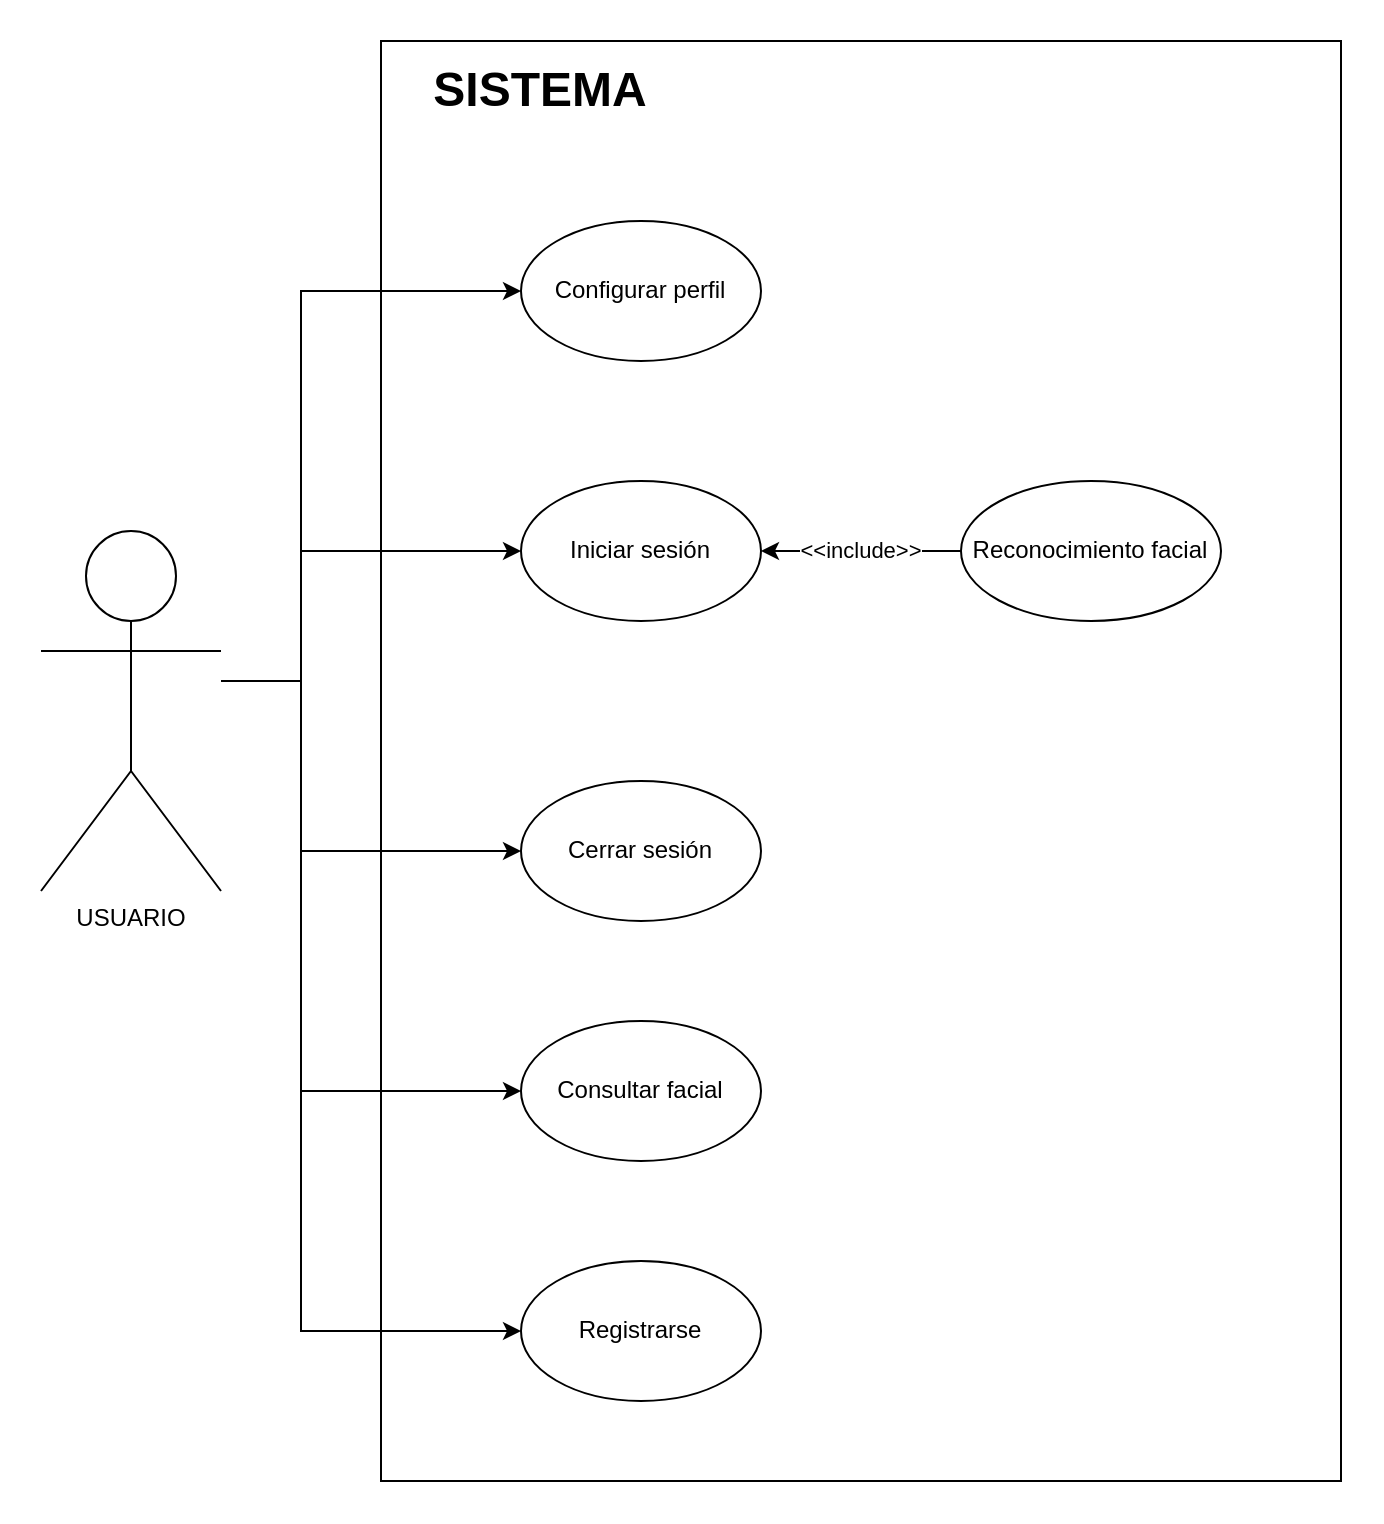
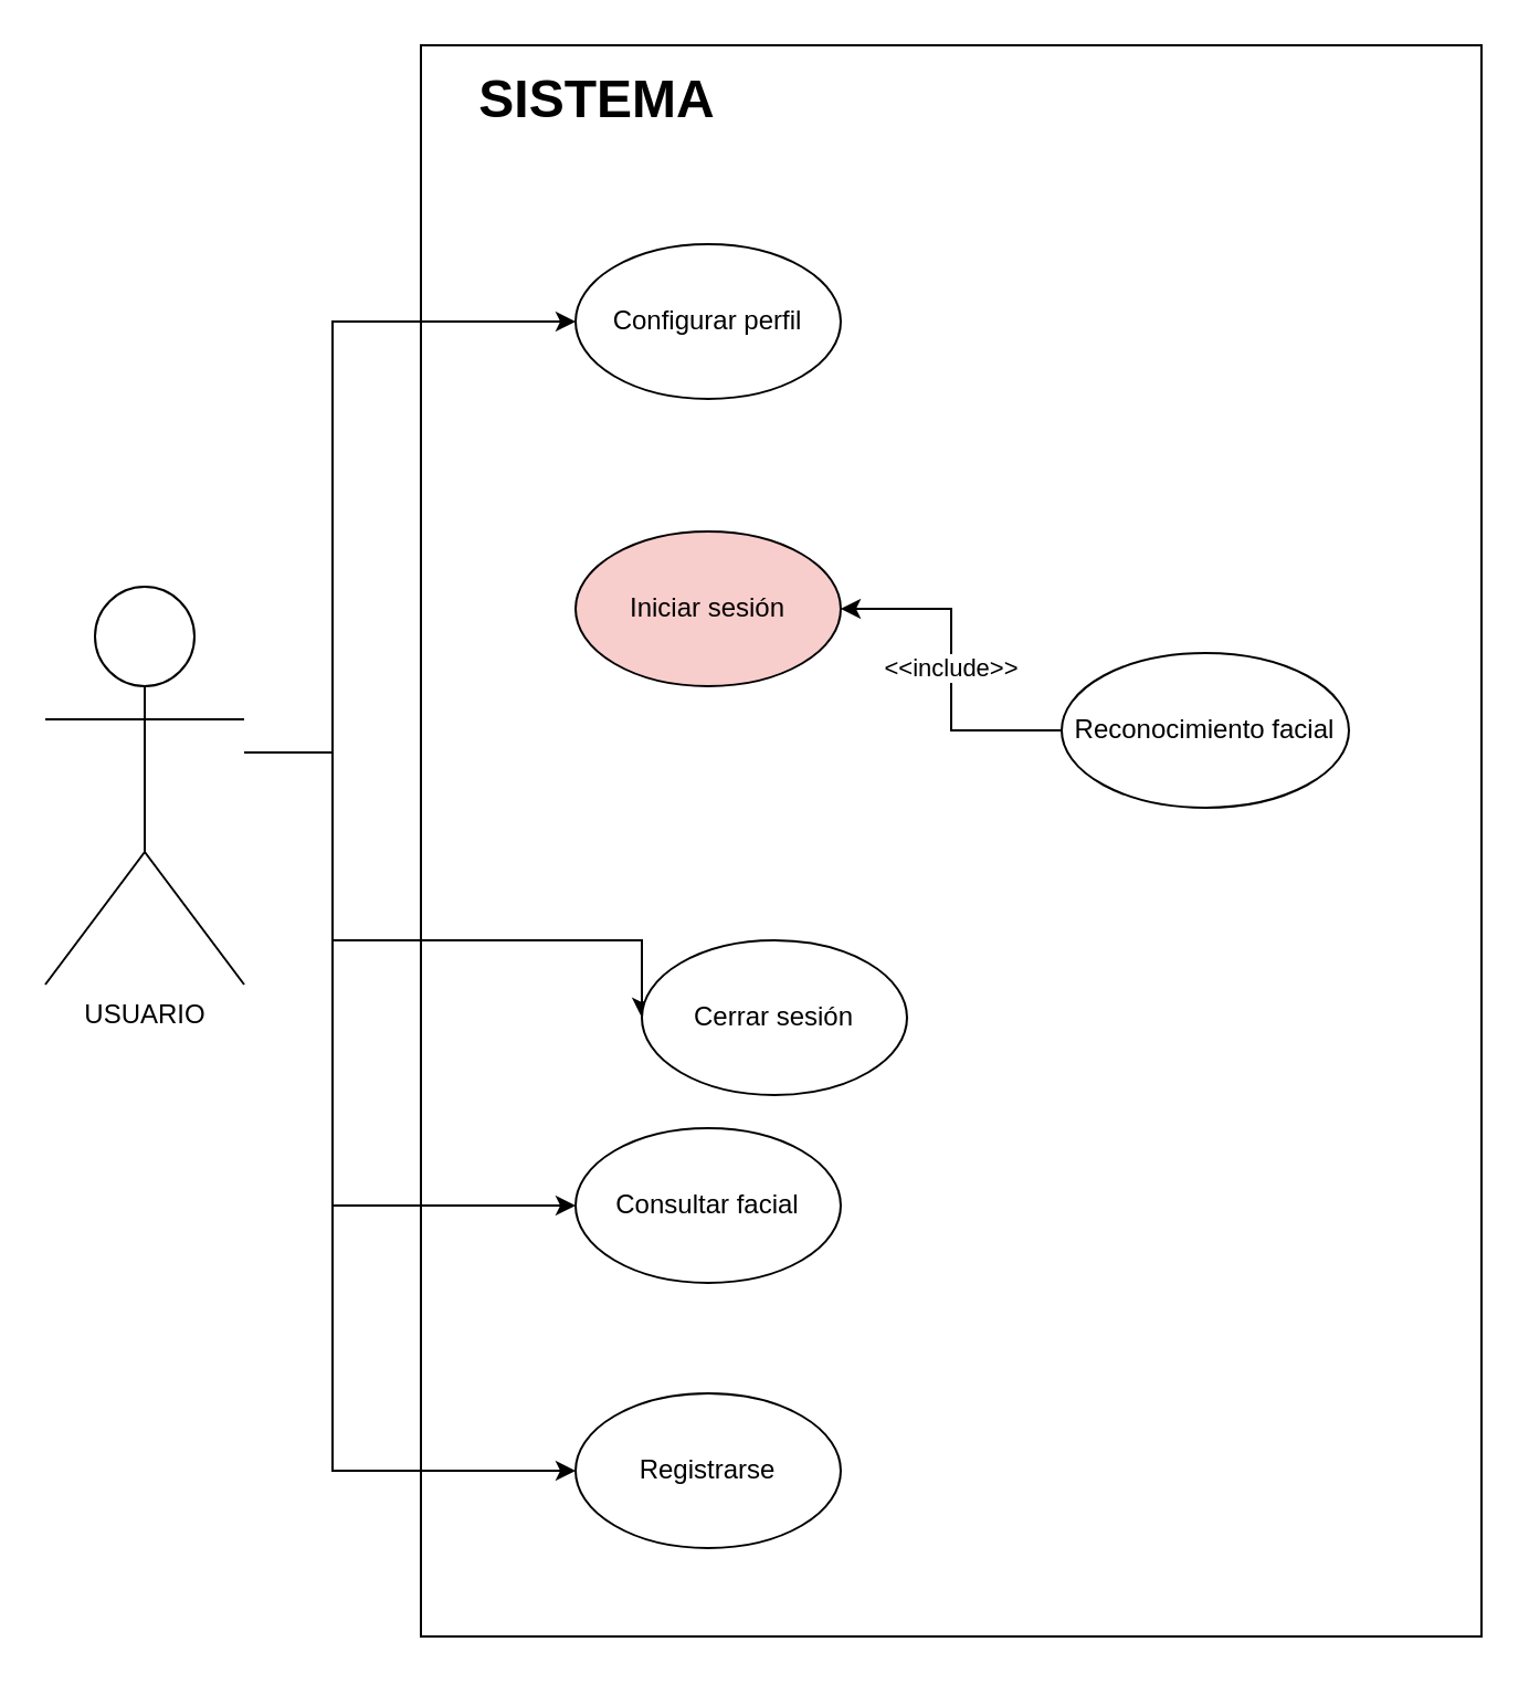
  <mxCell id="0" />
  <mxCell id="1" parent="0" />
  <mxCell id="2" value="" style="rounded=0;whiteSpace=wrap;html=1;" parent="1" vertex="1"><mxGeometry x="190" y="20" width="480" height="720" as="geometry" /></mxCell>
  <mxCell id="3" style="edgeStyle=orthogonalEdgeStyle;rounded=0;orthogonalLoop=1;jettySize=auto;html=1;entryX=0;entryY=0.5;entryDx=0;entryDy=0;" edge="1" parent="1" source="8" target="13"><mxGeometry relative="1" as="geometry"><Array as="points"><mxPoint x="150" y="340" /><mxPoint x="150" y="145" /></Array></mxGeometry></mxCell>
- <mxCell id="4" style="edgeStyle=orthogonalEdgeStyle;rounded=0;orthogonalLoop=1;jettySize=auto;html=1;entryX=0;entryY=0.5;entryDx=0;entryDy=0;" edge="1" parent="1" source="8" target="9"><mxGeometry relative="1" as="geometry"><Array as="points"><mxPoint x="150" y="340" /><mxPoint x="150" y="275" /></Array></mxGeometry></mxCell>
  <mxCell id="5" style="edgeStyle=orthogonalEdgeStyle;rounded=0;orthogonalLoop=1;jettySize=auto;html=1;entryX=0;entryY=0.5;entryDx=0;entryDy=0;" edge="1" parent="1" source="8" target="10"><mxGeometry relative="1" as="geometry"><Array as="points"><mxPoint x="150" y="340" /><mxPoint x="150" y="425" /></Array></mxGeometry></mxCell>
  <mxCell id="6" style="edgeStyle=orthogonalEdgeStyle;rounded=0;orthogonalLoop=1;jettySize=auto;html=1;entryX=0;entryY=0.5;entryDx=0;entryDy=0;" edge="1" parent="1" source="8" target="14"><mxGeometry relative="1" as="geometry"><Array as="points"><mxPoint x="150" y="340" /><mxPoint x="150" y="545" /></Array></mxGeometry></mxCell>
  <mxCell id="7" style="edgeStyle=orthogonalEdgeStyle;rounded=0;orthogonalLoop=1;jettySize=auto;html=1;entryX=0;entryY=0.5;entryDx=0;entryDy=0;" edge="1" parent="1" source="8" target="16"><mxGeometry relative="1" as="geometry"><Array as="points"><mxPoint x="150" y="340" /><mxPoint x="150" y="665" /></Array></mxGeometry></mxCell>
  <mxCell id="8" value="USUARIO" style="shape=umlActor;verticalLabelPosition=bottom;verticalAlign=top;html=1;outlineConnect=0;" parent="1" vertex="1"><mxGeometry x="20" y="265" width="90" height="180" as="geometry" /></mxCell>
- <mxCell id="9" value="Iniciar sesión" style="ellipse;whiteSpace=wrap;html=1;" parent="1" vertex="1"><mxGeometry x="260" y="240" width="120" height="70" as="geometry" /></mxCell>
- <mxCell id="10" value="Cerrar sesión" style="ellipse;whiteSpace=wrap;html=1;" parent="1" vertex="1"><mxGeometry x="260" y="390" width="120" height="70" as="geometry" /></mxCell>
+ <mxCell id="9" value="Iniciar sesión" style="ellipse;whiteSpace=wrap;html=1;fillColor=#f8cecc;" parent="1" vertex="1"><mxGeometry x="260" y="240" width="120" height="70" as="geometry" /></mxCell>
+ <mxCell id="10" value="Cerrar sesión" style="ellipse;whiteSpace=wrap;html=1;" parent="1" vertex="1"><mxGeometry x="290" y="425" width="120" height="70" as="geometry" /></mxCell>
  <mxCell id="11" value="&amp;lt;&amp;lt;include&amp;gt;&amp;gt;" style="edgeStyle=orthogonalEdgeStyle;rounded=0;orthogonalLoop=1;jettySize=auto;html=1;entryX=1;entryY=0.5;entryDx=0;entryDy=0;dashed=0;" parent="1" source="12" target="9" edge="1"><mxGeometry relative="1" as="geometry" /></mxCell>
- <mxCell id="12" value="Reconocimiento facial" style="ellipse;whiteSpace=wrap;html=1;" parent="1" vertex="1"><mxGeometry x="480" y="240" width="130" height="70" as="geometry" /></mxCell>
+ <mxCell id="12" value="Reconocimiento facial" style="ellipse;whiteSpace=wrap;html=1;" parent="1" vertex="1"><mxGeometry x="480" y="295" width="130" height="70" as="geometry" /></mxCell>
  <mxCell id="13" value="Configurar perfil" style="ellipse;whiteSpace=wrap;html=1;" parent="1" vertex="1"><mxGeometry x="260" y="110" width="120" height="70" as="geometry" /></mxCell>
  <mxCell id="14" value="Consultar facial" style="ellipse;whiteSpace=wrap;html=1;" parent="1" vertex="1"><mxGeometry x="260" y="510" width="120" height="70" as="geometry" /></mxCell>
  <mxCell id="15" value="&lt;font style=&quot;font-size: 24px;&quot;&gt;&lt;b&gt;SISTEMA&lt;/b&gt;&lt;/font&gt;" style="text;html=1;strokeColor=none;fillColor=none;align=center;verticalAlign=middle;whiteSpace=wrap;rounded=0;" parent="1" vertex="1"><mxGeometry x="240" y="30" width="60" height="30" as="geometry" /></mxCell>
  <mxCell id="16" value="Registrarse" style="ellipse;whiteSpace=wrap;html=1;" vertex="1" parent="1"><mxGeometry x="260" y="630" width="120" height="70" as="geometry" /></mxCell>
